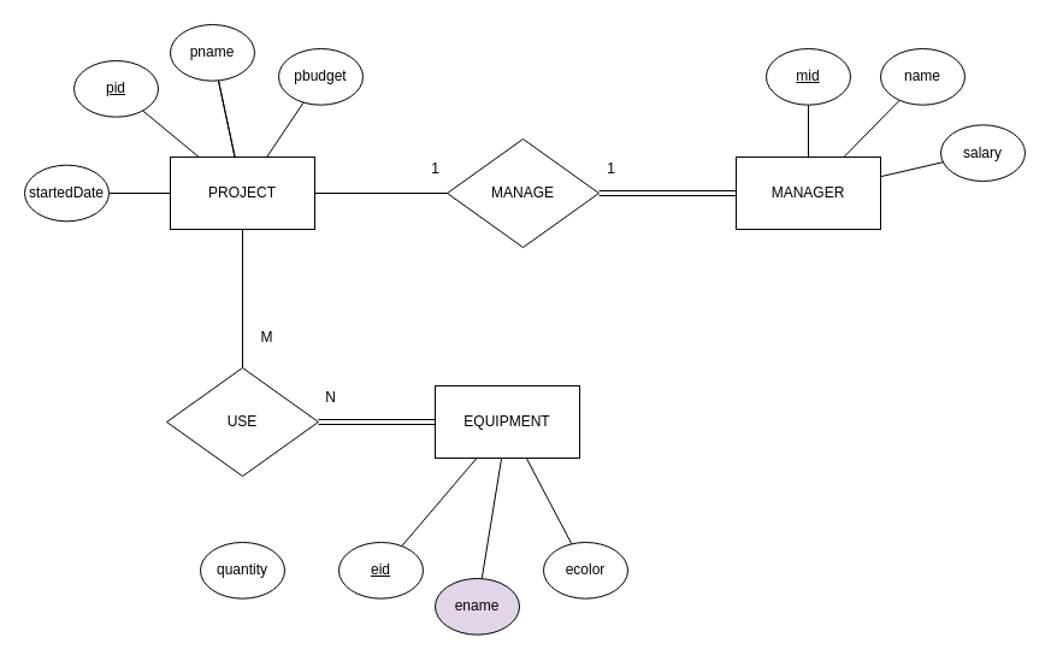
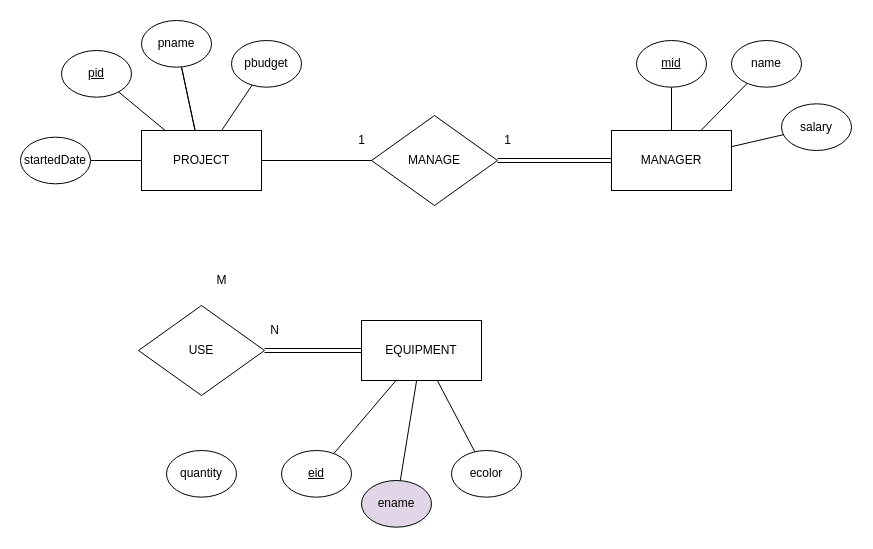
  <mxCell id="0" />
  <mxCell id="1" parent="0" />
  <mxCell id="2" value="" style="rounded=0;orthogonalLoop=1;jettySize=auto;html=1;endArrow=none;endFill=0;" edge="1" parent="1" source="5" target="24"><mxGeometry relative="1" as="geometry"><mxPoint x="671" y="50" as="targetPoint" /></mxGeometry></mxCell>
  <mxCell id="3" value="" style="edgeStyle=none;rounded=0;orthogonalLoop=1;jettySize=auto;html=1;endArrow=none;endFill=0;" edge="1" parent="1" source="5" target="25"><mxGeometry relative="1" as="geometry"><mxPoint x="671" y="50" as="targetPoint" /></mxGeometry></mxCell>
  <mxCell id="4" value="" style="edgeStyle=none;rounded=0;orthogonalLoop=1;jettySize=auto;html=1;endArrow=none;endFill=0;" edge="1" parent="1" source="5" target="26"><mxGeometry relative="1" as="geometry"><mxPoint x="811" y="160" as="targetPoint" /></mxGeometry></mxCell>
  <mxCell id="5" value="MANAGER" style="rounded=0;whiteSpace=wrap;html=1;" vertex="1" parent="1"><mxGeometry x="611" y="130" width="120" height="60" as="geometry" /></mxCell>
  <mxCell id="6" value="" style="edgeStyle=none;rounded=0;orthogonalLoop=1;jettySize=auto;html=1;endArrow=none;endFill=0;" edge="1" parent="1" source="9" target="28"><mxGeometry relative="1" as="geometry"><mxPoint x="421" y="460" as="targetPoint" /></mxGeometry></mxCell>
  <mxCell id="7" value="" style="edgeStyle=none;rounded=0;orthogonalLoop=1;jettySize=auto;html=1;endArrow=none;endFill=0;" edge="1" parent="1" source="9" target="27"><mxGeometry relative="1" as="geometry"><mxPoint x="281" y="350" as="targetPoint" /></mxGeometry></mxCell>
  <mxCell id="8" value="" style="edgeStyle=none;rounded=0;orthogonalLoop=1;jettySize=auto;html=1;endArrow=none;endFill=0;" edge="1" parent="1" source="9" target="29"><mxGeometry relative="1" as="geometry"><mxPoint x="561" y="350" as="targetPoint" /></mxGeometry></mxCell>
  <mxCell id="9" value="EQUIPMENT" style="rounded=0;whiteSpace=wrap;html=1;" vertex="1" parent="1"><mxGeometry x="361" y="320" width="120" height="60" as="geometry" /></mxCell>
  <mxCell id="10" value="" style="edgeStyle=orthogonalEdgeStyle;rounded=0;orthogonalLoop=1;jettySize=auto;html=1;endArrow=none;endFill=0;" edge="1" parent="1" source="16"><mxGeometry relative="1" as="geometry"><mxPoint x="266" y="160" as="sourcePoint" /><mxPoint x="376" y="160" as="targetPoint" /></mxGeometry></mxCell>
  <mxCell id="11" value="" style="edgeStyle=none;rounded=0;orthogonalLoop=1;jettySize=auto;html=1;endArrow=none;endFill=0;" edge="1" parent="1" source="16" target="21"><mxGeometry relative="1" as="geometry"><mxPoint x="61" y="160" as="targetPoint" /></mxGeometry></mxCell>
  <mxCell id="12" value="" style="edgeStyle=none;rounded=0;orthogonalLoop=1;jettySize=auto;html=1;endArrow=none;endFill=0;" edge="1" parent="1" source="16" target="22"><mxGeometry relative="1" as="geometry" /></mxCell>
- <mxCell id="13" value="" style="edgeStyle=none;rounded=0;orthogonalLoop=1;jettySize=auto;html=1;endArrow=none;endFill=0;" edge="1" parent="1" source="16" target="31"><mxGeometry relative="1" as="geometry"><mxPoint x="201" y="270" as="targetPoint" /></mxGeometry></mxCell>
  <mxCell id="14" value="" style="edgeStyle=none;rounded=0;orthogonalLoop=1;jettySize=auto;html=1;endArrow=none;endFill=0;" edge="1" parent="1" source="16" target="22"><mxGeometry relative="1" as="geometry" /></mxCell>
  <mxCell id="15" value="" style="edgeStyle=none;rounded=0;orthogonalLoop=1;jettySize=auto;html=1;endArrow=none;endFill=0;" edge="1" parent="1" source="16" target="23"><mxGeometry relative="1" as="geometry"><mxPoint x="61" y="160" as="targetPoint" /></mxGeometry></mxCell>
  <mxCell id="16" value="PROJECT" style="rounded=0;whiteSpace=wrap;html=1;" vertex="1" parent="1"><mxGeometry x="141" y="130" width="120" height="60" as="geometry" /></mxCell>
  <mxCell id="17" value="" style="edgeStyle=orthogonalEdgeStyle;rounded=0;orthogonalLoop=1;jettySize=auto;html=1;endArrow=none;endFill=0;shape=link;" edge="1" parent="1" source="18" target="5"><mxGeometry relative="1" as="geometry"><mxPoint x="577" y="160" as="targetPoint" /></mxGeometry></mxCell>
  <mxCell id="18" value="MANAGE" style="rhombus;whiteSpace=wrap;html=1;" vertex="1" parent="1"><mxGeometry x="371" y="115" width="126" height="90" as="geometry" /></mxCell>
  <mxCell id="19" value="1" style="text;html=1;align=center;verticalAlign=middle;resizable=0;points=[];autosize=1;" vertex="1" parent="1"><mxGeometry x="497" y="130" width="20" height="20" as="geometry" /></mxCell>
  <mxCell id="20" value="1" style="text;html=1;align=center;verticalAlign=middle;resizable=0;points=[];autosize=1;" vertex="1" parent="1"><mxGeometry x="351" y="130" width="20" height="20" as="geometry" /></mxCell>
  <mxCell id="21" value="&lt;u&gt;pid&lt;/u&gt;" style="ellipse;whiteSpace=wrap;html=1;" vertex="1" parent="1"><mxGeometry x="61" y="50" width="70" height="46.67" as="geometry" /></mxCell>
  <mxCell id="22" value="pname" style="ellipse;whiteSpace=wrap;html=1;" vertex="1" parent="1"><mxGeometry x="141" y="20" width="70" height="46.67" as="geometry" /></mxCell>
  <mxCell id="23" value="pbudget" style="ellipse;whiteSpace=wrap;html=1;" vertex="1" parent="1"><mxGeometry x="231" y="40" width="70" height="46.67" as="geometry" /></mxCell>
  <mxCell id="24" value="&lt;u&gt;mid&lt;/u&gt;" style="ellipse;whiteSpace=wrap;html=1;" vertex="1" parent="1"><mxGeometry x="636" y="40" width="70" height="46.67" as="geometry" /></mxCell>
  <mxCell id="25" value="name" style="ellipse;whiteSpace=wrap;html=1;" vertex="1" parent="1"><mxGeometry x="731" y="40" width="70" height="46.67" as="geometry" /></mxCell>
  <mxCell id="26" value="salary" style="ellipse;whiteSpace=wrap;html=1;" vertex="1" parent="1"><mxGeometry x="781" y="103.33" width="70" height="46.67" as="geometry" /></mxCell>
  <mxCell id="27" value="&lt;u&gt;eid&lt;/u&gt;" style="ellipse;whiteSpace=wrap;html=1;" vertex="1" parent="1"><mxGeometry x="281" y="450" width="70" height="46.67" as="geometry" /></mxCell>
  <mxCell id="28" value="ename" style="ellipse;whiteSpace=wrap;html=1;fillColor=#e1d5e7;" vertex="1" parent="1"><mxGeometry x="361" y="480" width="70" height="46.67" as="geometry" /></mxCell>
  <mxCell id="29" value="ecolor" style="ellipse;whiteSpace=wrap;html=1;" vertex="1" parent="1"><mxGeometry x="451" y="450" width="70" height="46.67" as="geometry" /></mxCell>
  <mxCell id="30" value="" style="edgeStyle=none;rounded=0;orthogonalLoop=1;jettySize=auto;html=1;endArrow=none;endFill=0;shape=link;" edge="1" parent="1" source="31" target="9"><mxGeometry relative="1" as="geometry"><mxPoint x="344" y="350" as="targetPoint" /></mxGeometry></mxCell>
  <mxCell id="31" value="USE" style="rhombus;whiteSpace=wrap;html=1;" vertex="1" parent="1"><mxGeometry x="138" y="305" width="126" height="90" as="geometry" /></mxCell>
  <mxCell id="32" value="" style="edgeStyle=none;rounded=0;orthogonalLoop=1;jettySize=auto;html=1;endArrow=none;endFill=0;" edge="1" parent="1" source="33" target="16"><mxGeometry relative="1" as="geometry" /></mxCell>
  <mxCell id="33" value="startedDate" style="ellipse;whiteSpace=wrap;html=1;" vertex="1" parent="1"><mxGeometry x="20" y="136.66" width="70" height="46.67" as="geometry" /></mxCell>
  <mxCell id="34" value="quantity" style="ellipse;whiteSpace=wrap;html=1;" vertex="1" parent="1"><mxGeometry x="166" y="450" width="70" height="46.67" as="geometry" /></mxCell>
  <mxCell id="35" value="M" style="text;html=1;align=center;verticalAlign=middle;resizable=0;points=[];autosize=1;" vertex="1" parent="1"><mxGeometry x="206" y="270" width="30" height="20" as="geometry" /></mxCell>
  <mxCell id="36" value="N" style="text;html=1;align=center;verticalAlign=middle;resizable=0;points=[];autosize=1;" vertex="1" parent="1"><mxGeometry x="264" y="320" width="20" height="20" as="geometry" /></mxCell>
